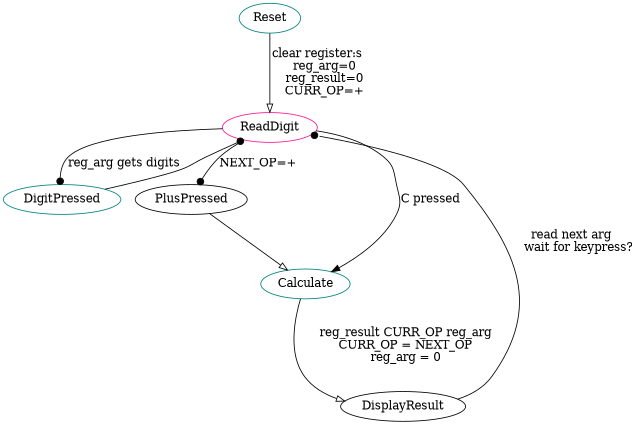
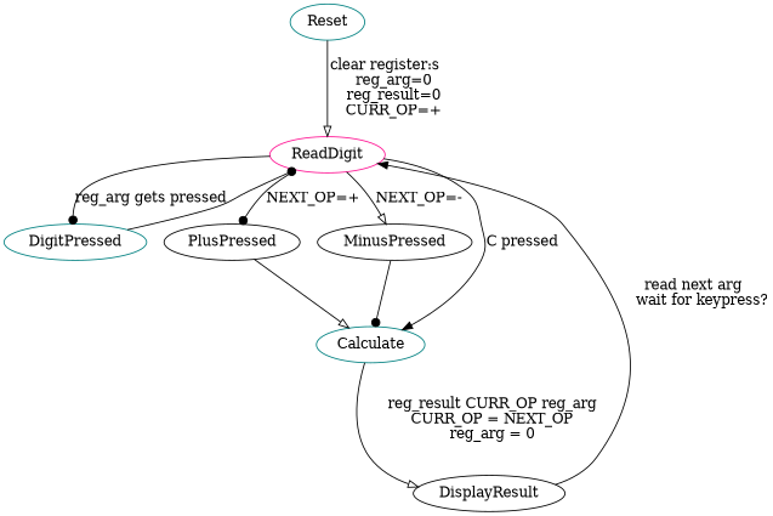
  digraph {
    node [color=teal]
    edge [arrowhead=dot]
    ReadDigit [color=deeppink]
    Reset
    DigitPressed
    PlusPressed [color=black]
+   MinusPressed [color=black]
    Calculate
    DisplayResult [color=black]
-   ReadDigit -> DigitPressed [label="reg_arg gets digits"]
+   ReadDigit -> DigitPressed [label="reg_arg gets pressed"]
    ReadDigit -> PlusPressed [label="NEXT_OP=+"]
+   ReadDigit -> MinusPressed [arrowhead=onormal label="NEXT_OP=-"]
    ReadDigit -> Calculate [arrowhead=normal label="C pressed"]
    Reset -> ReadDigit [arrowhead=onormal label="clear register:s\n    reg_arg=0\n    reg_result=0\n    CURR_OP=+"]
    DigitPressed -> ReadDigit
    PlusPressed -> Calculate [arrowhead=onormal]
+   MinusPressed -> Calculate
    Calculate -> DisplayResult [arrowhead=onormal label="\n    reg_result CURR_OP reg_arg\n    CURR_OP = NEXT_OP\n    reg_arg = 0\n    "]
-   DisplayResult -> ReadDigit [label="read next arg\n    wait for keypress?"]
+   DisplayResult -> ReadDigit [arrowhead=normal label="read next arg\n    wait for keypress?"]
  }
